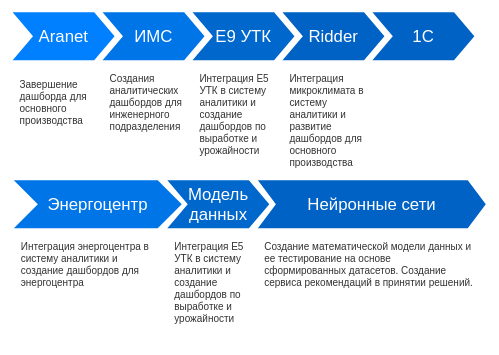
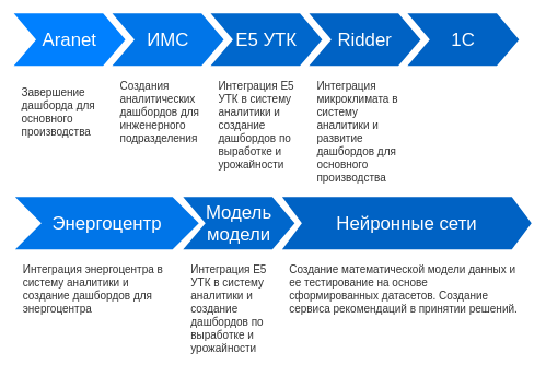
  <mxCell id="0" />
  <mxCell id="1" parent="0" />
  <mxCell id="2" value="Aranet" style="shape=step;whiteSpace=wrap;html=1;fontSize=28;fillColor=#0080FF;fontColor=#FFFFFF;strokeColor=none;" parent="1" vertex="1"><mxGeometry x="20" y="20" width="170" height="80" as="geometry" /></mxCell>
  <mxCell id="3" value="ИМС" style="shape=step;whiteSpace=wrap;html=1;fontSize=28;fillColor=#0075E8;fontColor=#FFFFFF;strokeColor=none;" parent="1" vertex="1"><mxGeometry x="170" y="20" width="170" height="80" as="geometry" /></mxCell>
- <mxCell id="4" value="Е9 УТК" style="shape=step;whiteSpace=wrap;html=1;fontSize=28;fillColor=#0067CC;fontColor=#FFFFFF;strokeColor=none;" parent="1" vertex="1"><mxGeometry x="320" y="20" width="170" height="80" as="geometry" /></mxCell>
+ <mxCell id="4" value="Е5 УТК" style="shape=step;whiteSpace=wrap;html=1;fontSize=28;fillColor=#0067CC;fontColor=#FFFFFF;strokeColor=none;" parent="1" vertex="1"><mxGeometry x="320" y="20" width="170" height="80" as="geometry" /></mxCell>
  <mxCell id="5" value="Ridder" style="shape=step;whiteSpace=wrap;html=1;fontSize=28;fillColor=#0062C4;fontColor=#FFFFFF;strokeColor=none;" parent="1" vertex="1"><mxGeometry x="470" y="20" width="170" height="80" as="geometry" /></mxCell>
  <mxCell id="6" value="&lt;span data-lucid-content=&quot;{&amp;quot;t&amp;quot;:&amp;quot;Завершение дашборда для основного производства&amp;quot;,&amp;quot;m&amp;quot;:[{&amp;quot;s&amp;quot;:0,&amp;quot;n&amp;quot;:&amp;quot;s&amp;quot;,&amp;quot;v&amp;quot;:22.222,&amp;quot;e&amp;quot;:46},{&amp;quot;s&amp;quot;:0,&amp;quot;n&amp;quot;:&amp;quot;c&amp;quot;,&amp;quot;v&amp;quot;:&amp;quot;333333ff&amp;quot;,&amp;quot;e&amp;quot;:46}]}&quot; data-lucid-type=&quot;application/vnd.lucid.text&quot;&gt;&lt;span style=&quot;font-size:16.667px;color:#333333;&quot;&gt;Завершение дашборда для основного производства&lt;/span&gt;&lt;/span&gt;&lt;br&gt;" style="text;spacingTop=-5;fillColor=#ffffff;whiteSpace=wrap;html=1;align=left;fontSize=12;fontFamily=Helvetica;fillColor=none;strokeColor=none;" parent="1" vertex="1"><mxGeometry x="30" y="130" width="140" height="100" as="geometry" /></mxCell>
  <mxCell id="7" value="&lt;span data-lucid-content=&quot;{&amp;quot;t&amp;quot;:&amp;quot;Создания аналитических дашбордов для инженерного подразделения&amp;quot;,&amp;quot;m&amp;quot;:[{&amp;quot;s&amp;quot;:0,&amp;quot;n&amp;quot;:&amp;quot;s&amp;quot;,&amp;quot;v&amp;quot;:22.222,&amp;quot;e&amp;quot;:62},{&amp;quot;s&amp;quot;:0,&amp;quot;n&amp;quot;:&amp;quot;c&amp;quot;,&amp;quot;v&amp;quot;:&amp;quot;333333ff&amp;quot;,&amp;quot;e&amp;quot;:62}]}&quot; data-lucid-type=&quot;application/vnd.lucid.text&quot;&gt;&lt;span style=&quot;font-size:16.667px;color:#333333;&quot;&gt;Создания аналитических дашбордов для инженерного подразделения&lt;/span&gt;&lt;/span&gt;" style="text;spacingTop=-5;fillColor=#ffffff;whiteSpace=wrap;html=1;align=left;fontSize=12;fontFamily=Helvetica;fillColor=none;strokeColor=none;" parent="1" vertex="1"><mxGeometry x="180" y="120" width="140" height="100" as="geometry" /></mxCell>
  <mxCell id="8" value="&lt;span data-lucid-content=&quot;{&amp;quot;t&amp;quot;:&amp;quot;Интеграция Е5 УТК в систему аналитики и создание дашбордов по выработке и урожайности&amp;quot;,&amp;quot;m&amp;quot;:[{&amp;quot;s&amp;quot;:0,&amp;quot;n&amp;quot;:&amp;quot;s&amp;quot;,&amp;quot;v&amp;quot;:22.222,&amp;quot;e&amp;quot;:85},{&amp;quot;s&amp;quot;:0,&amp;quot;n&amp;quot;:&amp;quot;c&amp;quot;,&amp;quot;v&amp;quot;:&amp;quot;333333ff&amp;quot;,&amp;quot;e&amp;quot;:85}]}&quot; data-lucid-type=&quot;application/vnd.lucid.text&quot;&gt;&lt;span style=&quot;font-size:16.667px;color:#333333;&quot;&gt;Интеграция Е5 УТК в систему аналитики и создание дашбордов по выработке и урожайности&lt;/span&gt;&lt;/span&gt;" style="text;spacingTop=-5;fillColor=#ffffff;whiteSpace=wrap;html=1;align=left;fontSize=12;fontFamily=Helvetica;fillColor=none;strokeColor=none;" parent="1" vertex="1"><mxGeometry x="330" y="120" width="140" height="150" as="geometry" /></mxCell>
  <mxCell id="9" value="&lt;span data-lucid-content=&quot;{&amp;quot;t&amp;quot;:&amp;quot;Интеграция микроклимата в систему аналитики и развитие дашбордов для основного производства&amp;quot;,&amp;quot;m&amp;quot;:[{&amp;quot;s&amp;quot;:0,&amp;quot;n&amp;quot;:&amp;quot;s&amp;quot;,&amp;quot;v&amp;quot;:22.222,&amp;quot;e&amp;quot;:91},{&amp;quot;s&amp;quot;:0,&amp;quot;n&amp;quot;:&amp;quot;c&amp;quot;,&amp;quot;v&amp;quot;:&amp;quot;333333ff&amp;quot;,&amp;quot;e&amp;quot;:91}]}&quot; data-lucid-type=&quot;application/vnd.lucid.text&quot;&gt;&lt;span style=&quot;font-size:16.667px;color:#333333;&quot;&gt;Интеграция микроклимата в систему аналитики и развитие дашбордов для основного производства&lt;/span&gt;&lt;/span&gt;" style="text;spacingTop=-5;fillColor=#ffffff;whiteSpace=wrap;html=1;align=left;fontSize=12;fontFamily=Helvetica;fillColor=none;strokeColor=none;" parent="1" vertex="1"><mxGeometry x="480" y="120" width="140" height="170" as="geometry" /></mxCell>
  <mxCell id="10" value="Энергоцентр" style="shape=step;whiteSpace=wrap;html=1;fontSize=28;fillColor=#0075E8;fontColor=#FFFFFF;strokeColor=none;size=0.143;" parent="1" vertex="1"><mxGeometry x="22" y="300" width="280" height="80" as="geometry" /></mxCell>
- <mxCell id="11" value="Модель данных" style="shape=step;whiteSpace=wrap;html=1;fontSize=28;fillColor=#0067CC;fontColor=#FFFFFF;strokeColor=none;" parent="1" vertex="1"><mxGeometry x="278" y="300" width="170" height="80" as="geometry" /></mxCell>
+ <mxCell id="11" value="Модель модели" style="shape=step;whiteSpace=wrap;html=1;fontSize=28;fillColor=#0067CC;fontColor=#FFFFFF;strokeColor=none;" parent="1" vertex="1"><mxGeometry x="278" y="300" width="170" height="80" as="geometry" /></mxCell>
  <mxCell id="12" value="Нейронные сети" style="shape=step;whiteSpace=wrap;html=1;fontSize=28;fillColor=#0062C4;fontColor=#FFFFFF;strokeColor=none;size=0.079;" parent="1" vertex="1"><mxGeometry x="429" y="300" width="380" height="80" as="geometry" /></mxCell>
  <mxCell id="13" value="&lt;span style=&quot;color: rgb(51, 51, 51); font-size: 16.667px;&quot;&gt;Интеграция энергоцентра в систему аналитики и создание дашбордов для энергоцентра&lt;/span&gt;" style="text;spacingTop=-5;fillColor=#ffffff;whiteSpace=wrap;html=1;align=left;fontSize=12;fontFamily=Helvetica;fillColor=none;strokeColor=none;" parent="1" vertex="1"><mxGeometry x="32" y="400" width="238" height="150" as="geometry" /></mxCell>
  <mxCell id="14" value="&lt;span data-lucid-content=&quot;{&amp;quot;t&amp;quot;:&amp;quot;Интеграция Е5 УТК в систему аналитики и создание дашбордов по выработке и урожайности&amp;quot;,&amp;quot;m&amp;quot;:[{&amp;quot;s&amp;quot;:0,&amp;quot;n&amp;quot;:&amp;quot;s&amp;quot;,&amp;quot;v&amp;quot;:22.222,&amp;quot;e&amp;quot;:85},{&amp;quot;s&amp;quot;:0,&amp;quot;n&amp;quot;:&amp;quot;c&amp;quot;,&amp;quot;v&amp;quot;:&amp;quot;333333ff&amp;quot;,&amp;quot;e&amp;quot;:85}]}&quot; data-lucid-type=&quot;application/vnd.lucid.text&quot;&gt;&lt;span style=&quot;font-size:16.667px;color:#333333;&quot;&gt;Интеграция Е5 УТК в систему аналитики и создание дашбордов по выработке и урожайности&lt;/span&gt;&lt;/span&gt;" style="text;spacingTop=-5;fillColor=#ffffff;whiteSpace=wrap;html=1;align=left;fontSize=12;fontFamily=Helvetica;fillColor=none;strokeColor=none;" parent="1" vertex="1"><mxGeometry x="288" y="400" width="140" height="150" as="geometry" /></mxCell>
  <mxCell id="15" value="&lt;font color=&quot;#333333&quot;&gt;&lt;span style=&quot;font-size: 16.667px;&quot;&gt;Создание математической модели данных и ее тестирование на основе сформированных датасетов. Создание сервиса рекомендаций в принятии решений.&lt;/span&gt;&lt;/font&gt;" style="text;spacingTop=-5;fillColor=#ffffff;whiteSpace=wrap;html=1;align=left;fontSize=12;fontFamily=Helvetica;fillColor=none;strokeColor=none;" parent="1" vertex="1"><mxGeometry x="438" y="400" width="352" height="170" as="geometry" /></mxCell>
  <mxCell id="16" value="1С" style="shape=step;whiteSpace=wrap;html=1;fontSize=28;fillColor=#0062C4;fontColor=#FFFFFF;strokeColor=none;" parent="1" vertex="1"><mxGeometry x="620" y="20" width="170" height="80" as="geometry" /></mxCell>
